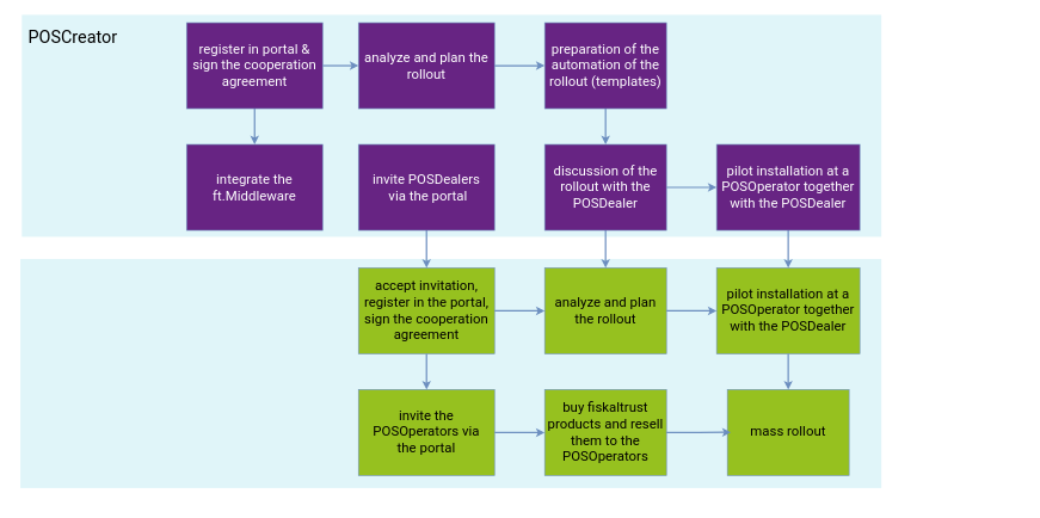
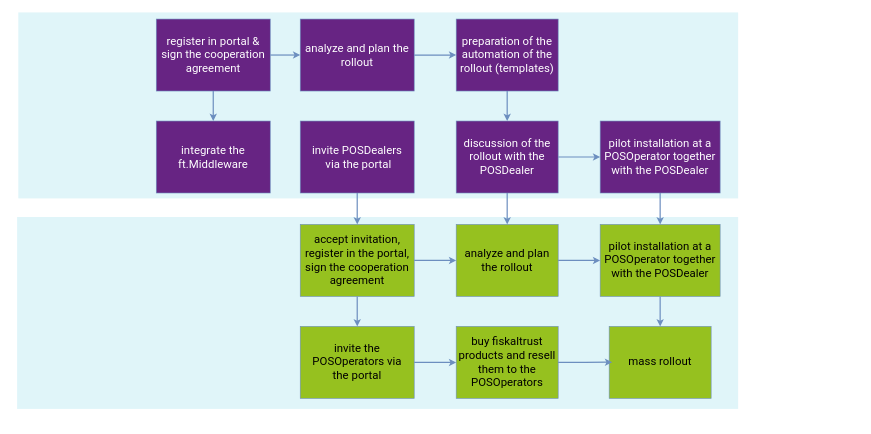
  <mxCell id="0" />
  <mxCell id="1" parent="0" />
  <mxCell id="2" value="" style="group" parent="1" vertex="1" connectable="0"><mxGeometry x="30" y="160" width="1400" height="170" as="geometry" /></mxCell>
  <mxCell id="3" value="" style="strokeColor=none;opacity=30;fillColor=#99dceb;" parent="2" vertex="1"><mxGeometry y="-140" width="1200" height="310" as="geometry" /></mxCell>
  <mxCell id="4" value="" style="group;align=left;" parent="1" vertex="1" connectable="0"><mxGeometry x="20" y="361" width="1408" height="340" as="geometry" /></mxCell>
  <mxCell id="5" value="" style="strokeColor=none;opacity=30;fillColor=#99dceb;" parent="4" vertex="1"><mxGeometry x="8" width="1202" height="320" as="geometry" /></mxCell>
  <mxCell id="6" value="&lt;font face=&quot;Roboto&quot; data-font-src=&quot;https://fonts.googleapis.com/css?family=Roboto&quot; style=&quot;font-size: 19px&quot;&gt;accept invitation, register in the portal, sign the cooperation agreement&lt;/font&gt;" style="rounded=0;whiteSpace=wrap;html=1;strokeColor=#6c8ebf;fillColor=#96C11F;" parent="4" vertex="1"><mxGeometry x="480" y="12.38" width="190" height="120" as="geometry" /></mxCell>
  <mxCell id="7" value="&lt;font face=&quot;Roboto&quot;&gt;&lt;span style=&quot;font-size: 19px&quot;&gt;invite the POSOperators via &lt;br&gt;the portal&lt;/span&gt;&lt;/font&gt;" style="rounded=0;whiteSpace=wrap;html=1;strokeColor=#6c8ebf;fillColor=#96C11F;" parent="4" vertex="1"><mxGeometry x="480" y="182.38" width="190" height="120" as="geometry" /></mxCell>
  <mxCell id="8" value="" style="edgeStyle=orthogonalEdgeStyle;rounded=0;orthogonalLoop=1;jettySize=auto;html=1;fillColor=#dae8fc;strokeColor=#6c8ebf;strokeWidth=2;" parent="4" source="6" target="7" edge="1"><mxGeometry relative="1" as="geometry" /></mxCell>
  <mxCell id="9" value="&lt;span style=&quot;font-family: &amp;#34;roboto&amp;#34; ; font-size: 19px&quot;&gt;analyze and plan the rollout&lt;/span&gt;" style="rounded=0;whiteSpace=wrap;html=1;strokeColor=#6c8ebf;fillColor=#96C11F;" parent="4" vertex="1"><mxGeometry x="740" y="12.38" width="170" height="120" as="geometry" /></mxCell>
  <mxCell id="10" value="" style="edgeStyle=orthogonalEdgeStyle;rounded=0;orthogonalLoop=1;jettySize=auto;html=1;fillColor=#dae8fc;strokeColor=#6c8ebf;exitX=1;exitY=0.5;exitDx=0;exitDy=0;entryX=0;entryY=0.5;entryDx=0;entryDy=0;strokeWidth=2;" parent="4" source="6" target="9" edge="1"><mxGeometry relative="1" as="geometry"><mxPoint x="670" y="252.38" as="sourcePoint" /><mxPoint x="710" y="252.38" as="targetPoint" /></mxGeometry></mxCell>
  <mxCell id="11" value="&lt;font face=&quot;Roboto&quot;&gt;&lt;span style=&quot;font-size: 19px&quot;&gt;buy fiskaltrust products and resell them to the POSOperators&lt;/span&gt;&lt;/font&gt;" style="rounded=0;whiteSpace=wrap;html=1;strokeColor=#6c8ebf;fillColor=#96C11F;" parent="4" vertex="1"><mxGeometry x="740" y="182.38" width="170" height="120" as="geometry" /></mxCell>
  <mxCell id="12" value="" style="edgeStyle=orthogonalEdgeStyle;rounded=0;orthogonalLoop=1;jettySize=auto;html=1;fillColor=#dae8fc;strokeColor=#6c8ebf;strokeWidth=2;" parent="4" source="7" target="11" edge="1"><mxGeometry relative="1" as="geometry"><mxPoint x="700" y="242.38" as="targetPoint" /></mxGeometry></mxCell>
  <mxCell id="13" value="&lt;font face=&quot;Roboto&quot;&gt;&lt;span style=&quot;font-size: 19px&quot;&gt;pilot installation at a POSOperator together with the POSDealer&lt;/span&gt;&lt;/font&gt;" style="rounded=0;whiteSpace=wrap;html=1;strokeColor=#6c8ebf;fillColor=#96C11F;" parent="4" vertex="1"><mxGeometry x="980" y="12.38" width="200" height="120" as="geometry" /></mxCell>
  <mxCell id="14" value="" style="edgeStyle=orthogonalEdgeStyle;rounded=0;orthogonalLoop=1;jettySize=auto;html=1;fillColor=#dae8fc;strokeColor=#6c8ebf;exitX=1;exitY=0.5;exitDx=0;exitDy=0;strokeWidth=2;" parent="4" source="9" target="13" edge="1"><mxGeometry relative="1" as="geometry"><mxPoint x="430" y="82.38" as="sourcePoint" /><mxPoint x="510" y="82.38" as="targetPoint" /></mxGeometry></mxCell>
  <mxCell id="15" value="&lt;font face=&quot;Roboto&quot;&gt;&lt;span style=&quot;font-size: 19px&quot;&gt;mass rollout&lt;/span&gt;&lt;/font&gt;" style="rounded=0;whiteSpace=wrap;html=1;strokeColor=#6c8ebf;fillColor=#96C11F;" parent="4" vertex="1"><mxGeometry x="995" y="182.38" width="170" height="120" as="geometry" /></mxCell>
  <mxCell id="16" value="" style="edgeStyle=orthogonalEdgeStyle;rounded=0;orthogonalLoop=1;jettySize=auto;html=1;fillColor=#dae8fc;strokeColor=#6c8ebf;entryX=0.5;entryY=0;entryDx=0;entryDy=0;strokeWidth=2;" parent="4" source="13" target="15" edge="1"><mxGeometry relative="1" as="geometry"><mxPoint x="680" y="82.38" as="sourcePoint" /><mxPoint x="750" y="82.38" as="targetPoint" /></mxGeometry></mxCell>
  <mxCell id="17" value="" style="edgeStyle=orthogonalEdgeStyle;rounded=0;orthogonalLoop=1;jettySize=auto;html=1;fillColor=#dae8fc;strokeColor=#6c8ebf;exitX=1;exitY=0.5;exitDx=0;exitDy=0;strokeWidth=2;" parent="4" source="11" edge="1"><mxGeometry relative="1" as="geometry"><mxPoint x="670" y="252.38" as="sourcePoint" /><mxPoint x="1000" y="242" as="targetPoint" /></mxGeometry></mxCell>
  <mxCell id="18" value="" style="edgeStyle=orthogonalEdgeStyle;rounded=0;orthogonalLoop=1;jettySize=auto;html=1;fillColor=#dae8fc;strokeColor=#6c8ebf;strokeWidth=2;" parent="1" source="19" target="21" edge="1"><mxGeometry relative="1" as="geometry" /></mxCell>
  <mxCell id="19" value="&lt;font face=&quot;Roboto&quot; data-font-src=&quot;https://fonts.googleapis.com/css?family=Roboto&quot; style=&quot;font-size: 19px&quot;&gt;register in portal &amp;amp; sign the cooperation agreement&lt;/font&gt;" style="rounded=0;whiteSpace=wrap;html=1;strokeColor=#6c8ebf;fillColor=#672483;fontColor=#FFFFFF;" parent="1" vertex="1"><mxGeometry x="260" y="31" width="190" height="120" as="geometry" /></mxCell>
  <mxCell id="20" value="" style="edgeStyle=orthogonalEdgeStyle;rounded=0;orthogonalLoop=1;jettySize=auto;html=1;fillColor=#dae8fc;strokeColor=#6c8ebf;strokeWidth=2;entryX=0.5;entryY=0;entryDx=0;entryDy=0;exitX=0.5;exitY=1;exitDx=0;exitDy=0;" parent="1" source="24" target="6" edge="1"><mxGeometry relative="1" as="geometry"><mxPoint x="480" y="261" as="targetPoint" /></mxGeometry></mxCell>
  <mxCell id="21" value="&lt;font face=&quot;Roboto&quot; style=&quot;font-size: 19px&quot;&gt;integrate the ft.Middleware&lt;/font&gt;" style="rounded=0;whiteSpace=wrap;html=1;strokeColor=#6c8ebf;fontColor=#FFFFFF;fillColor=#672483;" parent="1" vertex="1"><mxGeometry x="260" y="201" width="190" height="120" as="geometry" /></mxCell>
  <mxCell id="22" value="&lt;font face=&quot;Roboto&quot; style=&quot;font-size: 19px&quot;&gt;analyze and plan the rollout&lt;/font&gt;" style="rounded=0;whiteSpace=wrap;html=1;strokeColor=#6c8ebf;fontColor=#FFFFFF;fillColor=#672483;" parent="1" vertex="1"><mxGeometry x="500" y="31" width="190" height="120" as="geometry" /></mxCell>
  <mxCell id="23" value="" style="edgeStyle=orthogonalEdgeStyle;rounded=0;orthogonalLoop=1;jettySize=auto;html=1;fillColor=#dae8fc;strokeColor=#6c8ebf;exitX=1;exitY=0.5;exitDx=0;exitDy=0;entryX=0;entryY=0.5;entryDx=0;entryDy=0;strokeWidth=2;" parent="1" source="19" target="22" edge="1"><mxGeometry relative="1" as="geometry"><mxPoint x="450" y="271" as="sourcePoint" /><mxPoint x="490" y="271" as="targetPoint" /></mxGeometry></mxCell>
  <mxCell id="24" value="&lt;font face=&quot;Roboto&quot;&gt;&lt;span style=&quot;font-size: 19px&quot;&gt;invite POSDealers&lt;br&gt;&amp;nbsp;via the portal&lt;/span&gt;&lt;/font&gt;" style="rounded=0;whiteSpace=wrap;html=1;strokeColor=#6c8ebf;fontColor=#FFFFFF;fillColor=#672483;" parent="1" vertex="1"><mxGeometry x="500" y="201" width="190" height="120" as="geometry" /></mxCell>
  <mxCell id="25" value="&lt;font face=&quot;Roboto&quot;&gt;&lt;span style=&quot;font-size: 19px&quot;&gt;preparation of the automation of the rollout (templates)&lt;/span&gt;&lt;/font&gt;" style="rounded=0;whiteSpace=wrap;html=1;strokeColor=#6c8ebf;fontColor=#FFFFFF;fillColor=#672483;" parent="1" vertex="1"><mxGeometry x="760" y="31" width="170" height="120" as="geometry" /></mxCell>
  <mxCell id="26" value="" style="edgeStyle=orthogonalEdgeStyle;rounded=0;orthogonalLoop=1;jettySize=auto;html=1;fillColor=#dae8fc;strokeColor=#6c8ebf;exitX=1;exitY=0.5;exitDx=0;exitDy=0;strokeWidth=2;" parent="1" source="22" target="25" edge="1"><mxGeometry relative="1" as="geometry"><mxPoint x="450" y="101" as="sourcePoint" /><mxPoint x="530" y="101" as="targetPoint" /></mxGeometry></mxCell>
  <mxCell id="27" value="&lt;font face=&quot;Roboto&quot;&gt;&lt;span style=&quot;font-size: 19px&quot;&gt;discussion of the rollout with the POSDealer&lt;/span&gt;&lt;/font&gt;" style="rounded=0;whiteSpace=wrap;html=1;strokeColor=#6c8ebf;fontColor=#FFFFFF;fillColor=#672483;" parent="1" vertex="1"><mxGeometry x="760" y="201" width="170" height="120" as="geometry" /></mxCell>
  <mxCell id="28" value="" style="edgeStyle=orthogonalEdgeStyle;rounded=0;orthogonalLoop=1;jettySize=auto;html=1;fillColor=#dae8fc;strokeColor=#6c8ebf;entryX=0.5;entryY=0;entryDx=0;entryDy=0;strokeWidth=2;" parent="1" source="25" target="27" edge="1"><mxGeometry relative="1" as="geometry"><mxPoint x="700" y="101" as="sourcePoint" /><mxPoint x="770" y="101" as="targetPoint" /></mxGeometry></mxCell>
  <mxCell id="29" value="&lt;font face=&quot;Roboto&quot;&gt;&lt;span style=&quot;font-size: 19px&quot;&gt;pilot installation at a POSOperator together with the POSDealer&lt;/span&gt;&lt;/font&gt;" style="rounded=0;whiteSpace=wrap;html=1;strokeColor=#6c8ebf;fontColor=#FFFFFF;fillColor=#672483;" parent="1" vertex="1"><mxGeometry x="1000" y="201" width="200" height="120" as="geometry" /></mxCell>
  <mxCell id="30" value="" style="edgeStyle=orthogonalEdgeStyle;rounded=0;orthogonalLoop=1;jettySize=auto;html=1;fillColor=#dae8fc;strokeColor=#6c8ebf;exitX=1;exitY=0.5;exitDx=0;exitDy=0;entryX=0;entryY=0.5;entryDx=0;entryDy=0;strokeWidth=2;" parent="1" source="27" target="29" edge="1"><mxGeometry relative="1" as="geometry"><mxPoint x="450" y="271" as="sourcePoint" /><mxPoint x="530" y="271" as="targetPoint" /></mxGeometry></mxCell>
- <mxCell id="31" value="&lt;p&gt;&lt;font face=&quot;Roboto&quot; style=&quot;font-size: 24px&quot;&gt;POSCreator&lt;/font&gt;&lt;/p&gt;" style="text;html=1;strokeColor=none;fillColor=none;align=left;verticalAlign=middle;whiteSpace=wrap;rounded=0;" parent="1" vertex="1"><mxGeometry x="37" y="41" width="192" height="22" as="geometry" /></mxCell>
  <mxCell id="32" value="" style="edgeStyle=orthogonalEdgeStyle;rounded=0;orthogonalLoop=1;jettySize=auto;html=1;fillColor=#dae8fc;strokeColor=#6c8ebf;strokeWidth=2;entryX=0.5;entryY=0;entryDx=0;entryDy=0;" parent="1" source="27" target="9" edge="1"><mxGeometry relative="1" as="geometry"><mxPoint x="605" y="383.38" as="targetPoint" /><mxPoint x="605" y="331" as="sourcePoint" /></mxGeometry></mxCell>
  <mxCell id="33" value="" style="edgeStyle=orthogonalEdgeStyle;rounded=0;orthogonalLoop=1;jettySize=auto;html=1;fillColor=#dae8fc;strokeColor=#6c8ebf;strokeWidth=2;entryX=0.5;entryY=0;entryDx=0;entryDy=0;exitX=0.5;exitY=1;exitDx=0;exitDy=0;" parent="1" source="29" target="13" edge="1"><mxGeometry relative="1" as="geometry"><mxPoint x="615" y="393.38" as="targetPoint" /><mxPoint x="615" y="341" as="sourcePoint" /></mxGeometry></mxCell>
